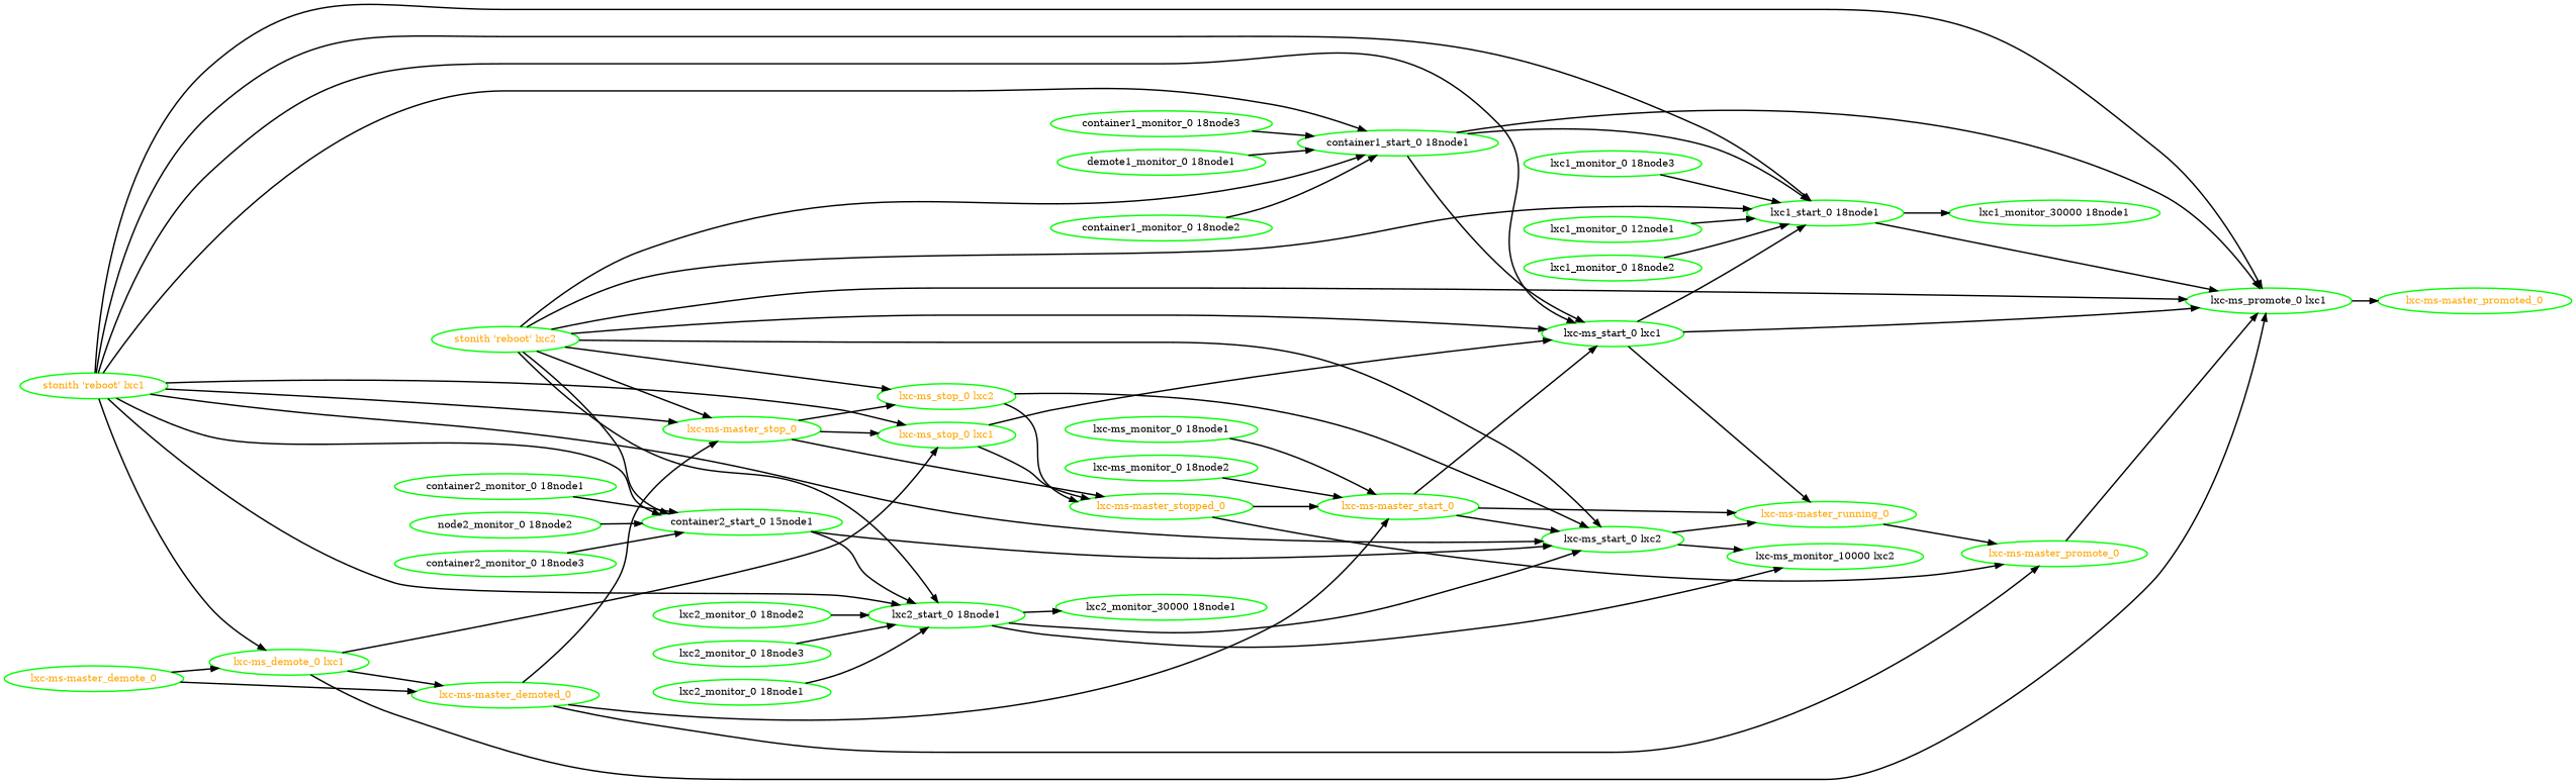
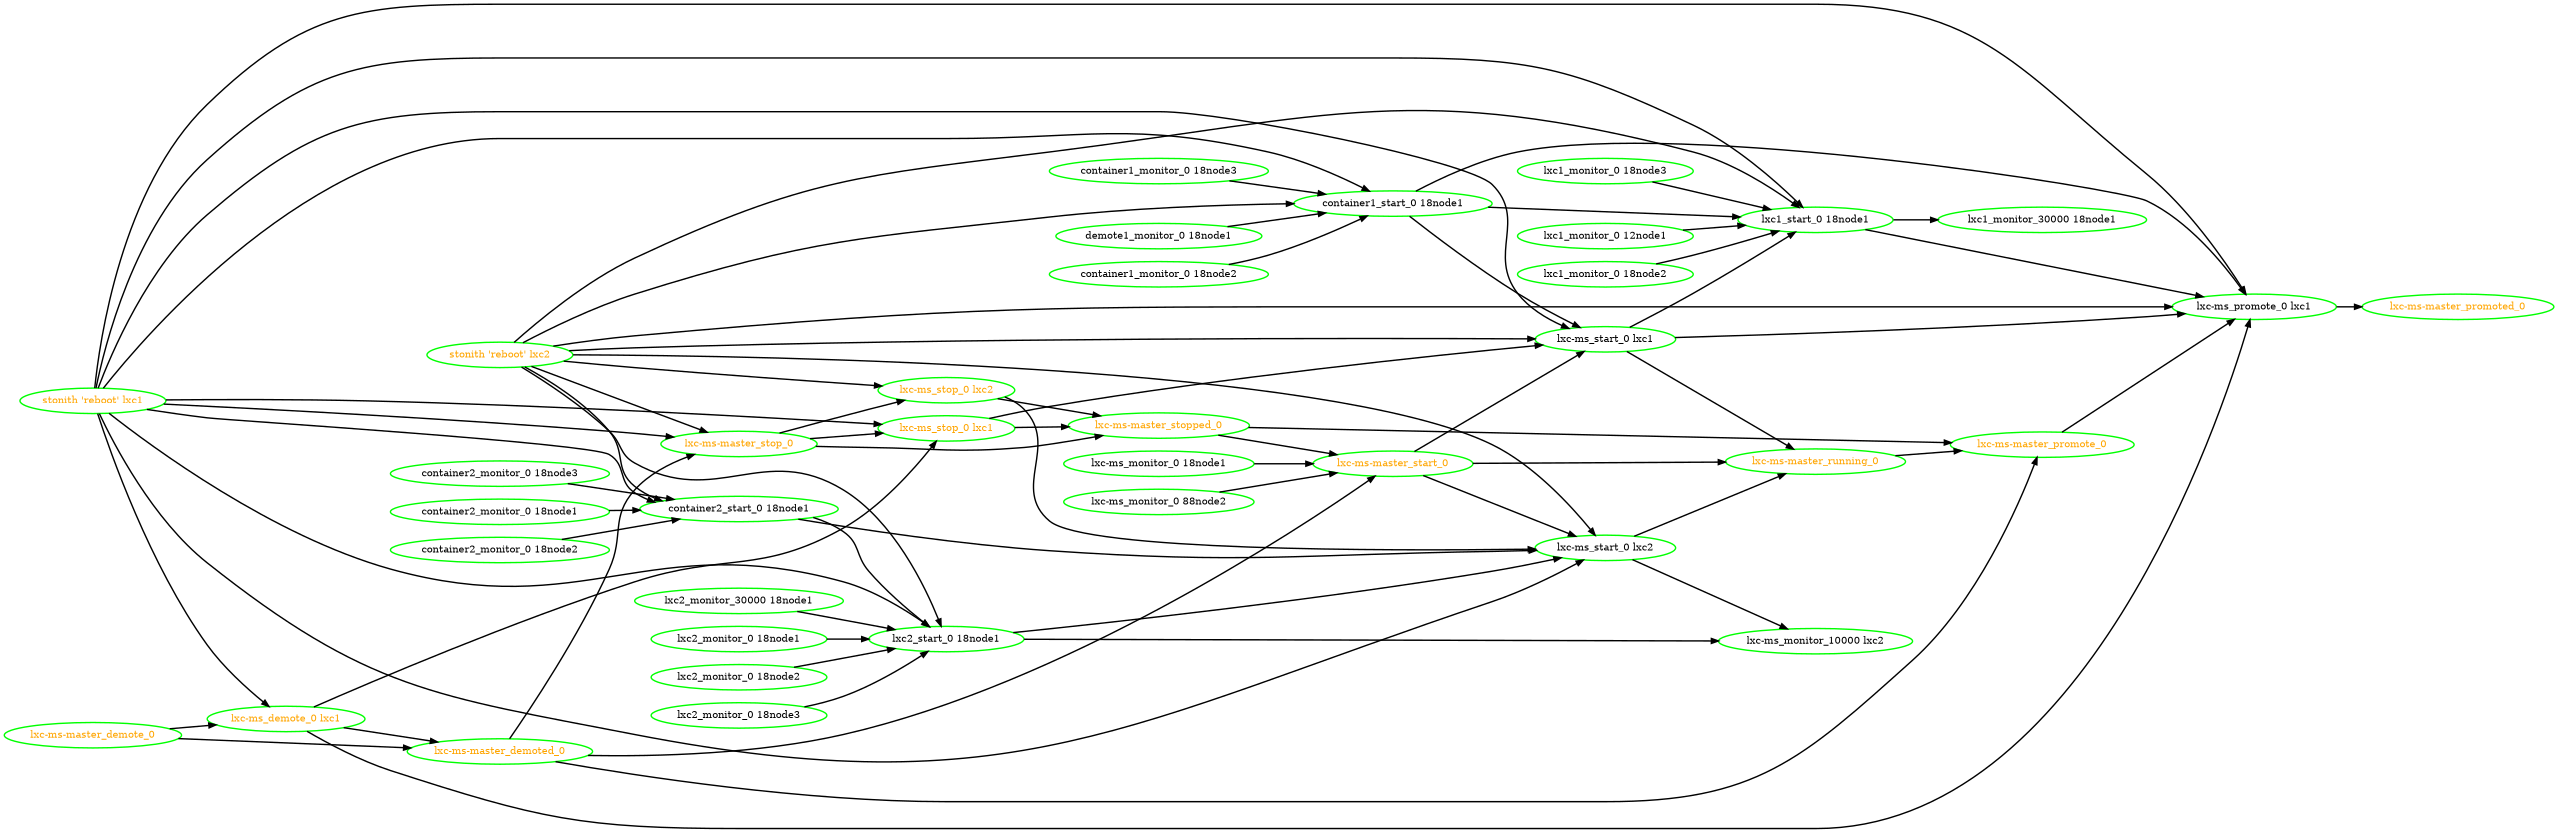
  digraph {
    rankdir=LR
    node [color=green fontcolor=black style=bold]
    edge [style=bold]
    n1 [label="demote1_monitor_0 18node1"]
    "container1_start_0 18node1"
    "lxc-ms_promote_0 lxc1"
    "lxc-ms_start_0 lxc1"
    "lxc1_start_0 18node1"
    "lxc-ms-master_promoted_0" [fontcolor=orange]
    "lxc-ms-master_running_0" [fontcolor=orange]
    "lxc1_monitor_30000 18node1"
    "container1_monitor_0 18node2"
    "container1_monitor_0 18node3"
    "lxc-ms-master_promote_0" [fontcolor=orange]
    "container2_monitor_0 18node1"
-   "container2_start_0 18node1" [label="container2_start_0 15node1"]
+   "container2_start_0 18node1"
    "lxc-ms_start_0 lxc2"
    "lxc2_start_0 18node1"
    "lxc-ms_monitor_10000 lxc2"
    "lxc2_monitor_30000 18node1"
-   "container2_monitor_0 18node2" [label="node2_monitor_0 18node2"]
+   "container2_monitor_0 18node2"
    "container2_monitor_0 18node3"
    "lxc-ms-master_demote_0" [fontcolor=orange]
    "lxc-ms-master_demoted_0" [fontcolor=orange]
    "lxc-ms_demote_0 lxc1" [fontcolor=orange]
    "lxc-ms-master_start_0" [fontcolor=orange]
    "lxc-ms-master_stop_0" [fontcolor=orange]
    "lxc-ms_stop_0 lxc1" [fontcolor=orange]
    "lxc-ms-master_stopped_0" [fontcolor=orange]
    "lxc-ms_stop_0 lxc2" [fontcolor=orange]
    "lxc-ms_monitor_0 18node1"
-   "lxc-ms_monitor_0 18node2"
+   "lxc-ms_monitor_0 18node2" [label="lxc-ms_monitor_0 88node2"]
    n30 [label="lxc1_monitor_0 12node1"]
    "lxc1_monitor_0 18node2"
    "lxc1_monitor_0 18node3"
    "lxc2_monitor_0 18node1"
    "lxc2_monitor_0 18node2"
    "lxc2_monitor_0 18node3"
    "stonith 'reboot' lxc1" [fontcolor=orange]
    "stonith 'reboot' lxc2" [fontcolor=orange]
    n1 -> "container1_start_0 18node1"
    "container1_start_0 18node1" -> "lxc-ms_promote_0 lxc1"
    "container1_start_0 18node1" -> "lxc-ms_start_0 lxc1"
    "container1_start_0 18node1" -> "lxc1_start_0 18node1"
    "lxc-ms_promote_0 lxc1" -> "lxc-ms-master_promoted_0"
    "lxc-ms_start_0 lxc1" -> "lxc-ms_promote_0 lxc1"
    "lxc-ms_start_0 lxc1" -> "lxc1_start_0 18node1"
    "lxc-ms_start_0 lxc1" -> "lxc-ms-master_running_0"
    "lxc1_start_0 18node1" -> "lxc-ms_promote_0 lxc1"
    "lxc1_start_0 18node1" -> "lxc1_monitor_30000 18node1"
    "lxc-ms-master_running_0" -> "lxc-ms-master_promote_0"
    "container1_monitor_0 18node2" -> "container1_start_0 18node1"
    "container1_monitor_0 18node3" -> "container1_start_0 18node1"
    "lxc-ms-master_promote_0" -> "lxc-ms_promote_0 lxc1"
    "container2_monitor_0 18node1" -> "container2_start_0 18node1"
    "container2_start_0 18node1" -> "lxc-ms_start_0 lxc2"
    "container2_start_0 18node1" -> "lxc2_start_0 18node1"
    "lxc-ms_start_0 lxc2" -> "lxc-ms-master_running_0"
    "lxc-ms_start_0 lxc2" -> "lxc-ms_monitor_10000 lxc2"
    "lxc2_start_0 18node1" -> "lxc-ms_start_0 lxc2"
    "lxc2_start_0 18node1" -> "lxc-ms_monitor_10000 lxc2"
-   "lxc2_start_0 18node1" -> "lxc2_monitor_30000 18node1"
+   "lxc2_monitor_30000 18node1" -> "lxc2_start_0 18node1"
    "container2_monitor_0 18node2" -> "container2_start_0 18node1"
    "container2_monitor_0 18node3" -> "container2_start_0 18node1"
    "lxc-ms-master_demote_0" -> "lxc-ms-master_demoted_0"
    "lxc-ms-master_demote_0" -> "lxc-ms_demote_0 lxc1"
    "lxc-ms-master_demoted_0" -> "lxc-ms-master_promote_0"
    "lxc-ms-master_demoted_0" -> "lxc-ms-master_start_0"
    "lxc-ms-master_demoted_0" -> "lxc-ms-master_stop_0"
    "lxc-ms_demote_0 lxc1" -> "lxc-ms_promote_0 lxc1"
    "lxc-ms_demote_0 lxc1" -> "lxc-ms-master_demoted_0"
    "lxc-ms_demote_0 lxc1" -> "lxc-ms_stop_0 lxc1"
    "lxc-ms-master_start_0" -> "lxc-ms_start_0 lxc1"
    "lxc-ms-master_start_0" -> "lxc-ms-master_running_0"
    "lxc-ms-master_start_0" -> "lxc-ms_start_0 lxc2"
    "lxc-ms-master_stop_0" -> "lxc-ms_stop_0 lxc1"
    "lxc-ms-master_stop_0" -> "lxc-ms-master_stopped_0"
    "lxc-ms-master_stop_0" -> "lxc-ms_stop_0 lxc2"
    "lxc-ms_stop_0 lxc1" -> "lxc-ms_start_0 lxc1"
    "lxc-ms_stop_0 lxc1" -> "lxc-ms-master_stopped_0"
    "lxc-ms-master_stopped_0" -> "lxc-ms-master_promote_0"
    "lxc-ms-master_stopped_0" -> "lxc-ms-master_start_0"
    "lxc-ms_stop_0 lxc2" -> "lxc-ms_start_0 lxc2"
    "lxc-ms_stop_0 lxc2" -> "lxc-ms-master_stopped_0"
    "lxc-ms_monitor_0 18node1" -> "lxc-ms-master_start_0"
    "lxc-ms_monitor_0 18node2" -> "lxc-ms-master_start_0"
    n30 -> "lxc1_start_0 18node1"
    "lxc1_monitor_0 18node2" -> "lxc1_start_0 18node1"
    "lxc1_monitor_0 18node3" -> "lxc1_start_0 18node1"
    "lxc2_monitor_0 18node1" -> "lxc2_start_0 18node1"
    "lxc2_monitor_0 18node2" -> "lxc2_start_0 18node1"
    "lxc2_monitor_0 18node3" -> "lxc2_start_0 18node1"
    "stonith 'reboot' lxc1" -> "container1_start_0 18node1"
    "stonith 'reboot' lxc1" -> "lxc-ms_promote_0 lxc1"
    "stonith 'reboot' lxc1" -> "lxc-ms_start_0 lxc1"
    "stonith 'reboot' lxc1" -> "lxc1_start_0 18node1"
    "stonith 'reboot' lxc1" -> "container2_start_0 18node1"
    "stonith 'reboot' lxc1" -> "lxc-ms_start_0 lxc2"
    "stonith 'reboot' lxc1" -> "lxc2_start_0 18node1"
    "stonith 'reboot' lxc1" -> "lxc-ms_demote_0 lxc1"
    "stonith 'reboot' lxc1" -> "lxc-ms-master_stop_0"
    "stonith 'reboot' lxc1" -> "lxc-ms_stop_0 lxc1"
    "stonith 'reboot' lxc2" -> "container1_start_0 18node1"
    "stonith 'reboot' lxc2" -> "lxc-ms_promote_0 lxc1"
    "stonith 'reboot' lxc2" -> "lxc-ms_start_0 lxc1"
    "stonith 'reboot' lxc2" -> "lxc1_start_0 18node1"
    "stonith 'reboot' lxc2" -> "container2_start_0 18node1"
    "stonith 'reboot' lxc2" -> "lxc-ms_start_0 lxc2"
    "stonith 'reboot' lxc2" -> "lxc2_start_0 18node1"
    "stonith 'reboot' lxc2" -> "lxc-ms-master_stop_0"
    "stonith 'reboot' lxc2" -> "lxc-ms_stop_0 lxc2"
  }
